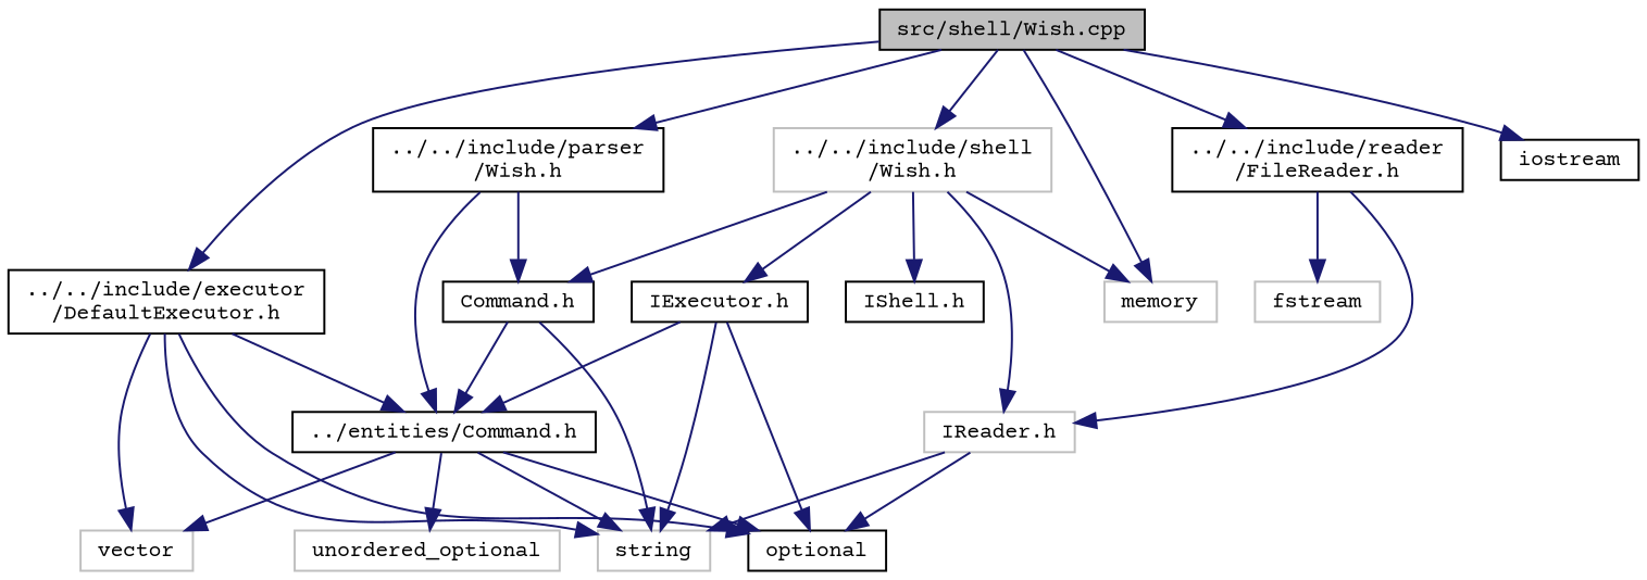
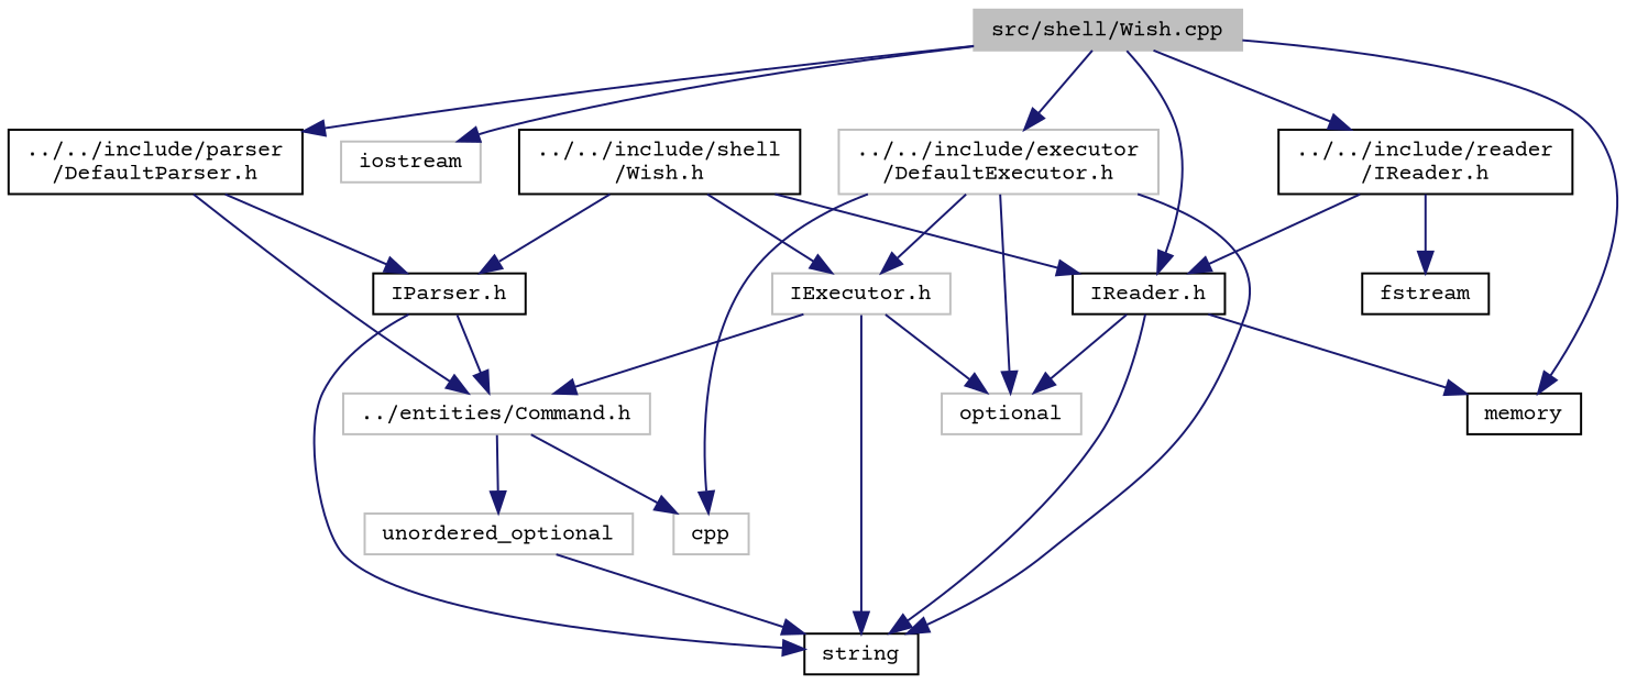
  digraph {
    fontname="Courier Prime"
    node [color=black fillcolor=white fontname="Courier Prime" fontsize=10 shape=record style=filled]
    edge [color=midnightblue fontname="Courier Prime" fontsize=10 labelfontname=Helvetica labelfontsize=10 style=solid]
-   n1 [fillcolor=grey75 fontcolor=black height=0.2 label="src/shell/Wish.cpp" width=0.4]
-   n2 [height=0.2 label="../../include/executor\l/DefaultExecutor.h" width=0.4]
-   n3 [height=0.2 label="../../include/parser\l/Wish.h" width=0.4]
-   n4 [height=0.2 label="../../include/reader\l/FileReader.h" width=0.4]
-   n5 [color=grey75 height=0.2 label="../../include/shell\l/Wish.h" width=0.4]
-   n6 [color=grey75 height=0.2 label=memory width=0.4]
-   n7 [height=0.2 label=iostream width=0.4]
-   n8 [height=0.2 label="IExecutor.h" width=0.4]
-   n9 [height=0.2 label=optional width=0.4]
-   n10 [color=grey75 height=0.2 label=string width=0.4]
-   n11 [color=grey75 height=0.2 label=vector width=0.4]
-   n12 [height=0.2 label="../entities/Command.h" width=0.4]
-   n13 [height=0.2 label="Command.h" width=0.4]
-   n14 [color=grey75 height=0.2 label="IReader.h" width=0.4]
-   n15 [color=grey75 height=0.2 label=fstream width=0.4]
-   n16 [height=0.2 label="IShell.h" width=0.4]
+   n1 [color=grey75 fillcolor=grey75 fontcolor=black height=0.2 label="src/shell/Wish.cpp" width=0.4]
+   n2 [color=grey75 height=0.2 label="../../include/executor\l/DefaultExecutor.h" width=0.4]
+   n3 [height=0.2 label="../../include/parser\l/DefaultParser.h" width=0.4]
+   n4 [height=0.2 label="../../include/reader\l/IReader.h" width=0.4]
+   n5 [height=0.2 label="../../include/shell\l/Wish.h" width=0.4]
+   n6 [height=0.2 label=memory width=0.4]
+   n7 [color=grey75 height=0.2 label=iostream width=0.4]
+   n8 [color=grey75 height=0.2 label="IExecutor.h" width=0.4]
+   n9 [color=grey75 height=0.2 label=optional width=0.4]
+   n10 [height=0.2 label=string width=0.4]
+   n11 [color=grey75 height=0.2 label=cpp width=0.4]
+   n12 [color=grey75 height=0.2 label="../entities/Command.h" width=0.4]
+   n13 [height=0.2 label="IParser.h" width=0.4]
+   n14 [height=0.2 label="IReader.h" width=0.4]
+   n15 [height=0.2 label=fstream width=0.4]
    n17 [color=grey75 height=0.2 label=unordered_optional width=0.4]
    n1 -> n2
    n1 -> n3
    n1 -> n4
-   n1 -> n5
+   n1 -> n14
    n1 -> n6
    n1 -> n7
-   n2 -> n12
+   n2 -> n8
    n2 -> n9
    n2 -> n10
    n2 -> n11
    n3 -> n12
    n3 -> n13
    n4 -> n14
    n4 -> n15
-   n5 -> n6
+   n14 -> n6
    n5 -> n8
    n5 -> n13
    n5 -> n14
-   n5 -> n16
    n8 -> n9
    n8 -> n10
    n8 -> n12
-   n12 -> n9
-   n12 -> n10
+   n17 -> n10
    n12 -> n11
    n12 -> n17
    n13 -> n10
    n13 -> n12
    n14 -> n9
    n14 -> n10
  }
